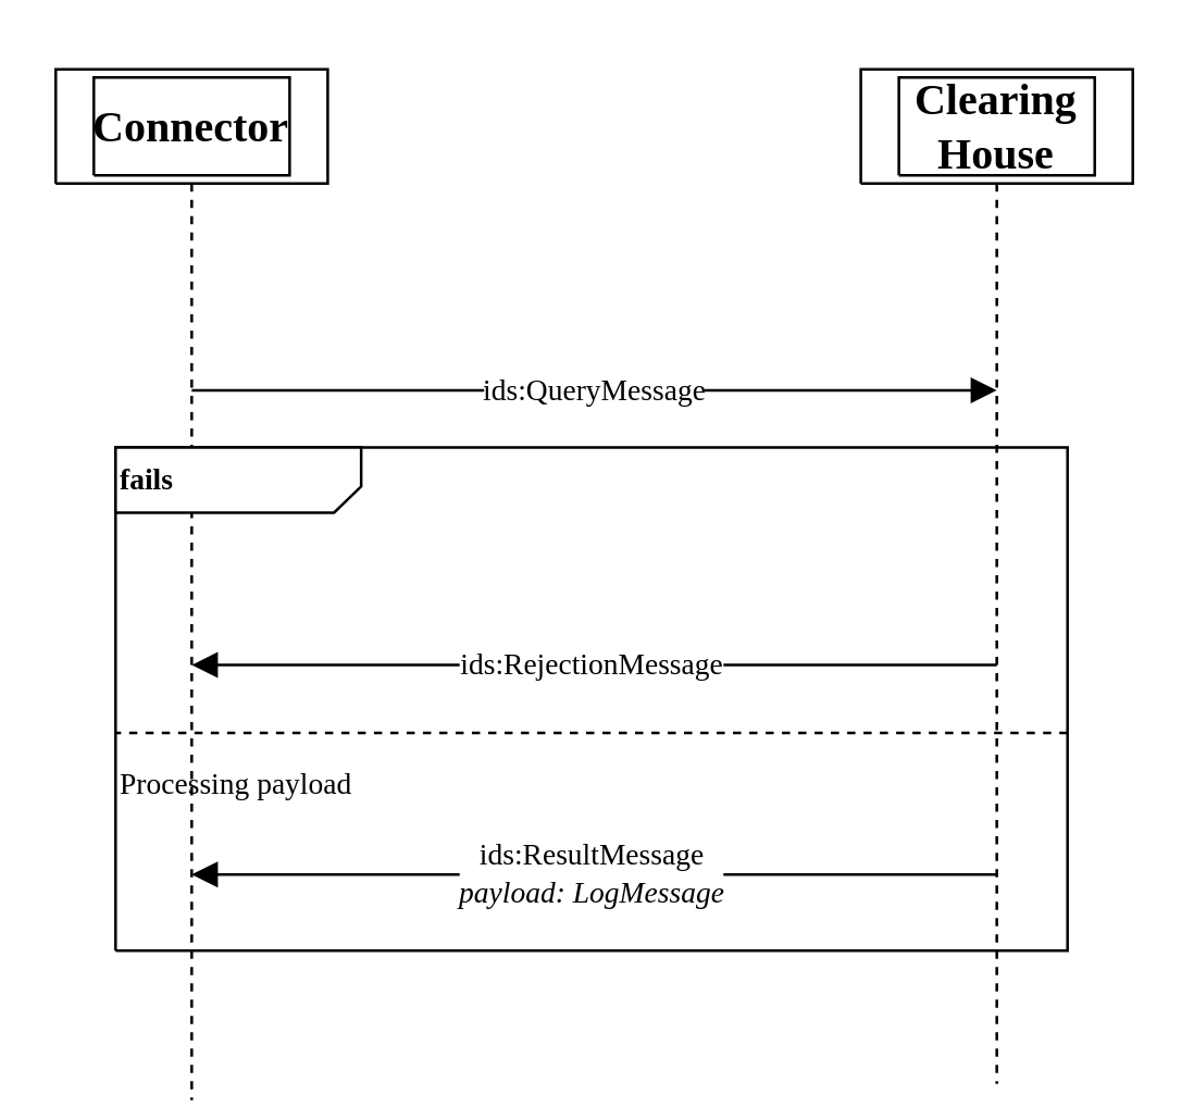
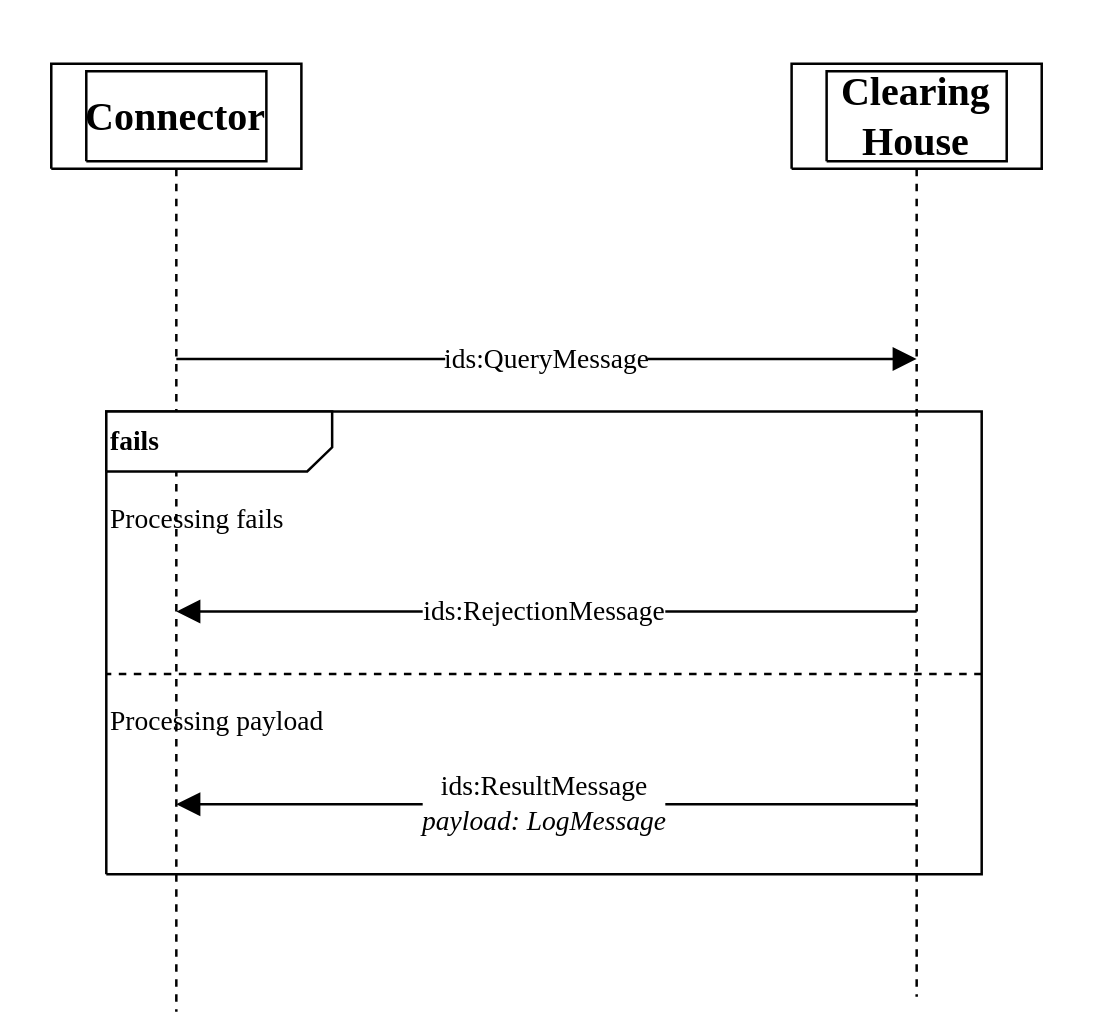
  <mxCell id="0" />
  <mxCell id="1" value="Verbinder" parent="0" />
  <mxCell id="2" style="vsdxID=1000;fillColor=#FFFFFF;gradientColor=none;shape=stencil(nZBLDoAgDERP0z3SIyjew0SURgSD+Lu9kMZoXLhwN9O+tukAlrNpJg1SzDH4QW/URgNYgZTkjA4UkwJUgGXng+6DX1zLfmoymdXo17xh5zmRJ6Q42BWCfc2oJfdAr+Yv+AP9Cb7OJ3H/2JG1HNGz/84klThPVCc=);labelBackgroundColor=none;rounded=0;html=1;whiteSpace=wrap;" parent="1" vertex="1"><mxGeometry x="20" y="25" width="100" height="42" as="geometry" /></mxCell>
  <mxCell id="3" style="vsdxID=1001;fillColor=#FFFFFF;gradientColor=none;shape=stencil(nZBLDoAgDERP0z3SIyjew0SURgSD+Lu9kMZoXLhwN9O+tukAlrNpJg1SzDH4QW/URgNYgZTkjA4UkwJUgGXng+6DX1zLfmoymdXo17xh5zmRJ6Q42BWCfc2oJfdAr+Yv+AP9Cb7OJ3H/2JG1HNGz/84klThPVCc=);labelBackgroundColor=none;rounded=0;html=1;whiteSpace=wrap;" parent="2" vertex="1"><mxGeometry x="14" y="3" width="72" height="36" as="geometry" /></mxCell>
  <mxCell id="4" style="vsdxID=1002;fillColor=#FFFFFF;gradientColor=none;shape=stencil(1VFBDsIgEHwNRxKE+IJa/7GxSyFiaRa07e+FLImtB+/eZnZmdgkjTJcczCi0SpniHRc/ZCfMRWjtJ4fkc0HC9MJ0NhKOFJ/TwHyG6qzoEV91w8q5s6oRrTamJ8X8yl6gW9GoeZuVtgP9vUitElafJMUM2cfpEA1AI8pyRNoAYwuylBbEeTf+h2cV8Plm60Pglvb6dy1lxJWa/g0=);labelBackgroundColor=none;rounded=0;html=1;whiteSpace=wrap;" parent="2" vertex="1"><mxGeometry x="38" y="-5" width="24" height="1" as="geometry" /></mxCell>
  <mxCell id="5" style="vsdxID=1004;edgeStyle=none;dashed=1;startArrow=none;endArrow=none;startSize=5;endSize=5;spacingTop=0;spacingBottom=0;spacingLeft=0;spacingRight=0;verticalAlign=middle;html=1;labelBackgroundColor=#ffffff;rounded=0;" parent="2" edge="1"><mxGeometry relative="1" as="geometry"><Array as="points" /><mxPoint x="50" y="42" as="sourcePoint" /><mxPoint x="50" y="379" as="targetPoint" /></mxGeometry></mxCell>
  <mxCell id="6" value="&lt;font style=&quot;font-size: 16px ; font-family: &amp;#34;calibri&amp;#34; ; color: #000000 ; direction: ltr ; letter-spacing: 0px ; line-height: 120% ; opacity: 1&quot;&gt;&lt;b&gt;Connector&lt;br&gt;&lt;/b&gt;&lt;/font&gt;" style="text;vsdxID=1000;fillColor=none;gradientColor=none;labelBackgroundColor=none;rounded=0;html=1;whiteSpace=wrap;verticalAlign=middle;align=center;strokeColor=none;;html=1;" parent="2" vertex="1"><mxGeometry width="100.15" height="42" as="geometry" /></mxCell>
  <mxCell id="7" style="vsdxID=1005;shape=stencil(nZBLDoAgDERP0z3SIyjew0SURgSD+Lu9kMZoXLhwN9O+tukAlrNpJg1SzDH4QW/URgNYgZTkjA4UkwJUgGXng+6DX1zLfmoymdXo17xh5zmRJ6Q42BWCfc2oJfdAr+Yv+AP9Cb7OJ3H/2JG1HNGz/84klThPVCc=);labelBackgroundColor=none;rounded=0;html=1;whiteSpace=wrap;strokeColor=default;" parent="1" vertex="1"><mxGeometry x="316" y="25" width="100" height="42" as="geometry" /></mxCell>
  <mxCell id="8" style="vsdxID=1006;fillColor=#FFFFFF;gradientColor=none;shape=stencil(nZBLDoAgDERP0z3SIyjew0SURgSD+Lu9kMZoXLhwN9O+tukAlrNpJg1SzDH4QW/URgNYgZTkjA4UkwJUgGXng+6DX1zLfmoymdXo17xh5zmRJ6Q42BWCfc2oJfdAr+Yv+AP9Cb7OJ3H/2JG1HNGz/84klThPVCc=);labelBackgroundColor=none;rounded=0;html=1;whiteSpace=wrap;" parent="7" vertex="1"><mxGeometry x="14" y="3" width="72" height="36" as="geometry" /></mxCell>
  <mxCell id="9" style="vsdxID=1007;fillColor=#FFFFFF;gradientColor=none;shape=stencil(1VFBDsIgEHwNRxKE+IJa/7GxSyFiaRa07e+FLImtB+/eZnZmdgkjTJcczCi0SpniHRc/ZCfMRWjtJ4fkc0HC9MJ0NhKOFJ/TwHyG6qzoEV91w8q5s6oRrTamJ8X8yl6gW9GoeZuVtgP9vUitElafJMUM2cfpEA1AI8pyRNoAYwuylBbEeTf+h2cV8Plm60Pglvb6dy1lxJWa/g0=);labelBackgroundColor=none;rounded=0;html=1;whiteSpace=wrap;" parent="7" vertex="1"><mxGeometry x="38" y="-5" width="24" height="1" as="geometry" /></mxCell>
  <mxCell id="10" style="vsdxID=1009;edgeStyle=none;dashed=1;startArrow=none;endArrow=none;startSize=5;endSize=5;spacingTop=0;spacingBottom=0;spacingLeft=0;spacingRight=0;verticalAlign=middle;html=1;labelBackgroundColor=#ffffff;rounded=0;" parent="7" edge="1"><mxGeometry relative="1" as="geometry"><Array as="points" /><mxPoint x="50" y="42" as="sourcePoint" /><mxPoint x="50" y="373" as="targetPoint" /></mxGeometry></mxCell>
  <mxCell id="11" value="&lt;font style=&quot;font-size: 16px ; font-family: &amp;#34;calibri&amp;#34; ; color: #000000 ; direction: ltr ; letter-spacing: 0px ; line-height: 120% ; opacity: 1&quot;&gt;&lt;b&gt;Clearing House&lt;br&gt;&lt;/b&gt;&lt;/font&gt;" style="text;vsdxID=1005;fillColor=none;gradientColor=none;labelBackgroundColor=none;rounded=0;html=1;whiteSpace=wrap;verticalAlign=middle;align=center;strokeColor=none;;html=1;" parent="7" vertex="1"><mxGeometry width="100.15" height="42" as="geometry" /></mxCell>
  <mxCell id="12" style="vsdxID=1027;fillColor=#FFFFFF;gradientColor=none;fillOpacity=0;shape=stencil(nZBLDoAgDERP0z3SIyjew0SURgSD+Lu9kMZoXLhwN9O+tukAlrNpJg1SzDH4QW/URgNYgZTkjA4UkwJUgGXng+6DX1zLfmoymdXo17xh5zmRJ6Q42BWCfc2oJfdAr+Yv+AP9Cb7OJ3H/2JG1HNGz/84klThPVCc=);labelBackgroundColor=none;rounded=0;html=1;whiteSpace=wrap;" parent="1" vertex="1"><mxGeometry x="42" y="164" width="350" height="185" as="geometry" /></mxCell>
  <mxCell id="13" value="&lt;p style=&quot;align:left;margin-left:0;margin-right:0;margin-top:0px;margin-bottom:0px;text-indent:0;valign:middle;direction:ltr;&quot;&gt;&lt;font style=&quot;font-size:11px;font-family:Calibri;color:#000000;direction:ltr;letter-spacing:0px;line-height:120%;opacity:1&quot;&gt;&lt;b&gt;fails&lt;br/&gt;&lt;/b&gt;&lt;/font&gt;&lt;/p&gt;" style="verticalAlign=middle;align=left;vsdxID=1028;fillColor=#ffffff;gradientColor=none;shape=stencil(UzV2Ls5ILEhVNTIoLinKz04tz0wpyVA1dlE1MsrMy0gtyiwBslSNXVWNndPyi1LTi/JL81Ig/IJEkEoQKze/DGRCBUSfAUiHkUElhGdoAOG7QZTmZOYhKTUy0rM0JUG5qZ4FimpTSz1zExLU4zHbgDyFaO4FMhDBkpaZkwMJVWR59GAECkGiwNgVAA==);labelBackgroundColor=none;rounded=0;html=1;whiteSpace=wrap;" parent="12" vertex="1"><mxGeometry width="350" height="24" as="geometry" /></mxCell>
  <mxCell id="14" value="&lt;font style=&quot;font-size: 11px ; font-family: &amp;#34;calibri&amp;#34; ; color: #000000 ; direction: ltr ; letter-spacing: 0px ; line-height: 120% ; opacity: 1&quot;&gt;Processing payload&lt;br&gt;&lt;br&gt;&lt;br&gt;&lt;br&gt;&lt;/font&gt;" style="verticalAlign=middle;align=left;vsdxID=1029;fillColor=none;gradientColor=none;shape=stencil(nVBbDsIgEDzN/iN7BKz3aALIRgoE8HV7IRvT2igf/s3szL4GUBU3JwNSlJrjxdxJVwd4BCkpOJOpNgQ4ASobsznneA2aeZq7s6Ml3vqEB/eJ3iHFk9lBMD99s77Fv8wfVk/h5wmDmcP1Daw/WvKeI9rq+0xaifPE6QU=);dashed=1;labelBackgroundColor=none;rounded=0;html=1;whiteSpace=wrap;" parent="1" vertex="1"><mxGeometry x="42" y="269" width="350" height="80" as="geometry" /></mxCell>
+ <mxCell id="15" value="&lt;font style=&quot;font-size: 11px ; font-family: &amp;#34;calibri&amp;#34; ; color: #000000 ; direction: ltr ; letter-spacing: 0px ; line-height: 120% ; opacity: 1&quot;&gt;Processing fails&lt;br&gt;&lt;br&gt;&lt;br&gt;&lt;br&gt;&lt;/font&gt;" style="verticalAlign=middle;align=left;vsdxID=1030;fillColor=none;gradientColor=none;dashed=1;labelBackgroundColor=none;rounded=0;html=1;strokeColor=none;whiteSpace=wrap;" parent="1" vertex="1"><mxGeometry x="42" y="188" width="350" height="80" as="geometry" /></mxCell>
  <mxCell id="16" value="&lt;font style=&quot;font-size:11px;font-family:Calibri;color:#000000;direction:ltr;letter-spacing:0px;line-height:120%;opacity:1&quot;&gt;ids:RejectionMessage&lt;br/&gt;&lt;/font&gt;" style="vsdxID=1031;edgeStyle=none;startArrow=none;endArrow=block;startSize=2;endSize=7;spacingTop=0;spacingBottom=0;spacingLeft=0;spacingRight=0;verticalAlign=middle;html=1;labelBackgroundColor=#ffffff;rounded=0;align=center;exitX=0.5;exitY=5.214;exitDx=0;exitDy=0;exitPerimeter=0;entryX=0.5;entryY=5.214;entryDx=0;entryDy=0;entryPerimeter=0;" parent="1" source="7" target="2" edge="1"><mxGeometry relative="1" as="geometry"><mxPoint x="-1" as="offset" /><Array as="points" /></mxGeometry></mxCell>
  <mxCell id="17" value="&lt;font style=&quot;font-size: 11px ; font-family: &amp;#34;calibri&amp;#34; ; color: #000000 ; direction: ltr ; letter-spacing: 0px ; line-height: 120% ; opacity: 1&quot;&gt;ids:ResultMessage&lt;br&gt;&lt;/font&gt;&lt;font style=&quot;font-size: 11px ; font-family: &amp;#34;themed&amp;#34; ; color: #000000 ; direction: ltr ; letter-spacing: 0px ; line-height: 120% ; opacity: 1&quot;&gt;&lt;i&gt;payload: LogMessage&lt;/i&gt;&lt;/font&gt;&lt;font style=&quot;font-size: 11px ; font-family: &amp;#34;themed&amp;#34; ; color: #000000 ; direction: ltr ; letter-spacing: 0px ; line-height: 120% ; opacity: 1&quot;&gt;&lt;br&gt;&lt;/font&gt;" style="vsdxID=1012;edgeStyle=none;startArrow=none;endArrow=block;startSize=2;endSize=7;spacingTop=0;spacingBottom=0;spacingLeft=0;spacingRight=0;verticalAlign=middle;html=1;labelBackgroundColor=#ffffff;rounded=0;align=center;exitX=0.5;exitY=7.048;exitDx=0;exitDy=0;exitPerimeter=0;entryX=0.5;entryY=7.048;entryDx=0;entryDy=0;entryPerimeter=0;" parent="1" source="7" target="2" edge="1"><mxGeometry relative="1" as="geometry"><mxPoint x="-1" as="offset" /><Array as="points" /></mxGeometry></mxCell>
  <mxCell id="18" value="&lt;font style=&quot;font-size: 11px ; font-family: &amp;#34;calibri&amp;#34; ; color: #000000 ; direction: ltr ; letter-spacing: 0px ; line-height: 120% ; opacity: 1&quot;&gt;ids:QueryMessage&lt;br&gt;&lt;/font&gt;" style="vsdxID=1010;edgeStyle=none;startArrow=none;endArrow=block;startSize=2;endSize=7;spacingTop=0;spacingBottom=0;spacingLeft=0;spacingRight=0;verticalAlign=middle;html=1;labelBackgroundColor=#ffffff;rounded=0;align=center;exitX=0.5;exitY=2.81;exitDx=0;exitDy=0;exitPerimeter=0;entryX=0.5;entryY=2.81;entryDx=0;entryDy=0;entryPerimeter=0;" parent="1" source="2" target="7" edge="1"><mxGeometry relative="1" as="geometry"><mxPoint as="offset" /><Array as="points" /></mxGeometry></mxCell>
